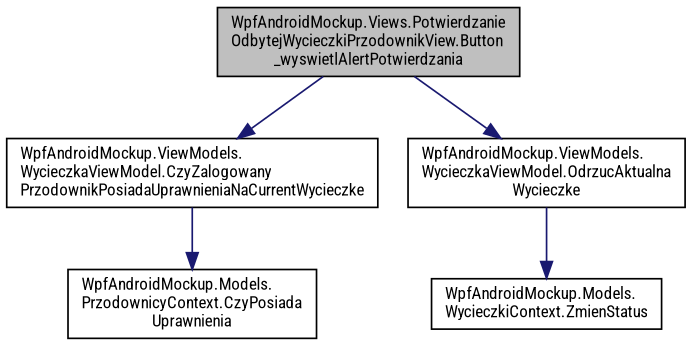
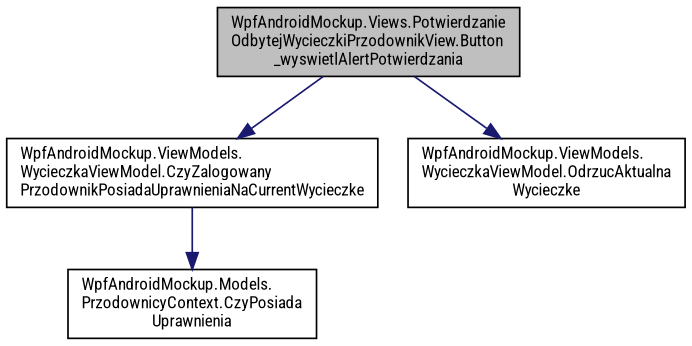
  digraph {
    rankdir=TB
    fontname="Roboto Condensed"
    node [color=black fillcolor=white fontname="Roboto Condensed" fontsize=10 shape=record style=filled]
    edge [color=midnightblue fontname="Roboto Condensed" fontsize=10 labelfontname=Helvetica labelfontsize=10 style=solid]
    n1 [fillcolor=grey75 fontcolor=black height=0.2 label="WpfAndroidMockup.Views.Potwierdzanie\lOdbytejWycieczkiPrzodownikView.Button\l_wyswietlAlertPotwierdzania" width=0.4]
    n2 [height=0.2 label="WpfAndroidMockup.ViewModels.\lWycieczkaViewModel.CzyZalogowany\lPrzodownikPosiadaUprawnieniaNaCurrentWycieczke" width=0.4]
    n3 [height=0.2 label="WpfAndroidMockup.ViewModels.\lWycieczkaViewModel.OdrzucAktualna\lWycieczke" width=0.4]
    n4 [height=0.2 label="WpfAndroidMockup.Models.\lPrzodownicyContext.CzyPosiada\lUprawnienia" width=0.4]
-   n5 [height=0.2 label="WpfAndroidMockup.Models.\lWycieczkiContext.ZmienStatus" width=0.4]
    n1 -> n2
    n1 -> n3
    n2 -> n4
-   n3 -> n5
  }
